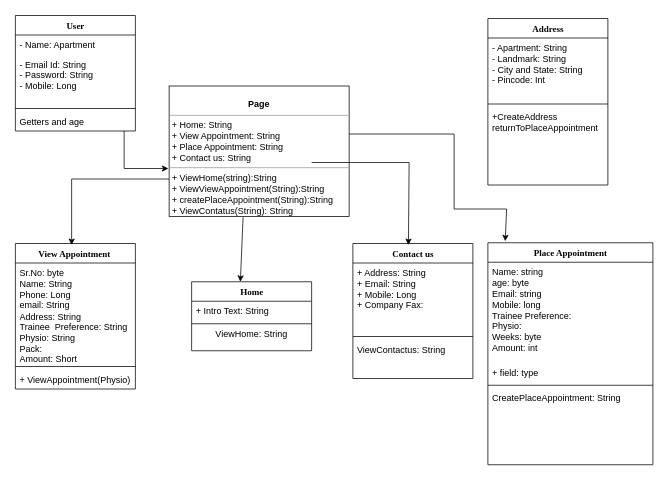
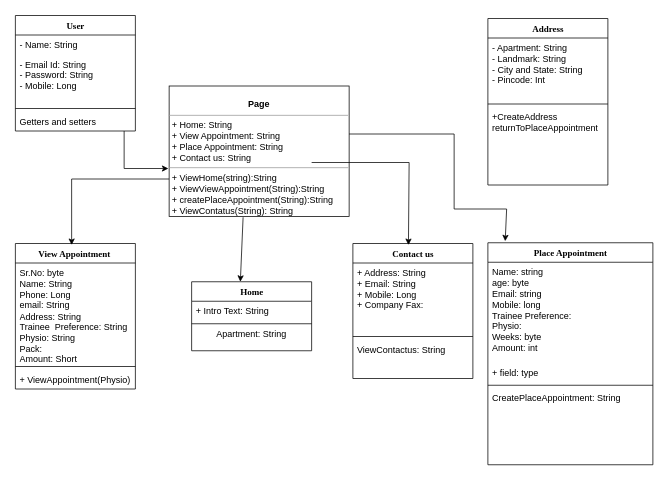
  <mxCell id="0" />
  <mxCell id="1" parent="0" />
  <mxCell id="2" value="View Appointment&amp;nbsp;" style="swimlane;html=1;fontStyle=1;align=center;verticalAlign=top;childLayout=stackLayout;horizontal=1;startSize=26;horizontalStack=0;resizeParent=1;resizeLast=0;collapsible=1;marginBottom=0;swimlaneFillColor=#ffffff;rounded=0;shadow=0;comic=0;labelBackgroundColor=none;strokeWidth=1;fillColor=none;fontFamily=Verdana;fontSize=12" parent="1" vertex="1"><mxGeometry x="20" y="324" width="160" height="194" as="geometry" /></mxCell>
  <mxCell id="3" value="Sr.No: byte&lt;br&gt;Name: String&lt;br&gt;Phone: Long&lt;br&gt;email: String&lt;br&gt;Address: String&lt;br&gt;Trainee&amp;nbsp; Preference: String&lt;br&gt;Physio: String&lt;br&gt;Pack:&lt;br&gt;Amount: Short" style="text;html=1;strokeColor=none;fillColor=none;align=left;verticalAlign=top;spacingLeft=4;spacingRight=4;whiteSpace=wrap;overflow=hidden;rotatable=0;points=[[0,0.5],[1,0.5]];portConstraint=eastwest;" parent="2" vertex="1"><mxGeometry y="26" width="160" height="134" as="geometry" /></mxCell>
  <mxCell id="4" value="" style="line;html=1;strokeWidth=1;fillColor=none;align=left;verticalAlign=middle;spacingTop=-1;spacingLeft=3;spacingRight=3;rotatable=0;labelPosition=right;points=[];portConstraint=eastwest;" parent="2" vertex="1"><mxGeometry y="160" width="160" height="8" as="geometry" /></mxCell>
  <mxCell id="5" value="+ ViewAppointment(Physio)" style="text;html=1;strokeColor=none;fillColor=none;align=left;verticalAlign=top;spacingLeft=4;spacingRight=4;whiteSpace=wrap;overflow=hidden;rotatable=0;points=[[0,0.5],[1,0.5]];portConstraint=eastwest;" parent="2" vertex="1"><mxGeometry y="168" width="160" height="26" as="geometry" /></mxCell>
  <mxCell id="6" value="User" style="swimlane;html=1;fontStyle=1;align=center;verticalAlign=top;childLayout=stackLayout;horizontal=1;startSize=26;horizontalStack=0;resizeParent=1;resizeLast=0;collapsible=1;marginBottom=0;swimlaneFillColor=#ffffff;rounded=0;shadow=0;comic=0;labelBackgroundColor=none;strokeWidth=1;fillColor=none;fontFamily=Verdana;fontSize=12" parent="1" vertex="1"><mxGeometry x="20" y="20" width="160" height="154" as="geometry" /></mxCell>
- <mxCell id="7" value="- Name: Apartment" style="text;html=1;strokeColor=none;fillColor=none;align=left;verticalAlign=top;spacingLeft=4;spacingRight=4;whiteSpace=wrap;overflow=hidden;rotatable=0;points=[[0,0.5],[1,0.5]];portConstraint=eastwest;" parent="6" vertex="1"><mxGeometry y="26" width="160" height="26" as="geometry" /></mxCell>
+ <mxCell id="7" value="- Name: String" style="text;html=1;strokeColor=none;fillColor=none;align=left;verticalAlign=top;spacingLeft=4;spacingRight=4;whiteSpace=wrap;overflow=hidden;rotatable=0;points=[[0,0.5],[1,0.5]];portConstraint=eastwest;" parent="6" vertex="1"><mxGeometry y="26" width="160" height="26" as="geometry" /></mxCell>
  <mxCell id="8" value="- Email Id: String&lt;br&gt;- Password: String&lt;br&gt;- Mobile: Long" style="text;html=1;strokeColor=none;fillColor=none;align=left;verticalAlign=top;spacingLeft=4;spacingRight=4;whiteSpace=wrap;overflow=hidden;rotatable=0;points=[[0,0.5],[1,0.5]];portConstraint=eastwest;" parent="6" vertex="1"><mxGeometry y="52" width="160" height="68" as="geometry" /></mxCell>
  <mxCell id="9" value="" style="line;html=1;strokeWidth=1;fillColor=none;align=left;verticalAlign=middle;spacingTop=-1;spacingLeft=3;spacingRight=3;rotatable=0;labelPosition=right;points=[];portConstraint=eastwest;" parent="6" vertex="1"><mxGeometry y="120" width="160" height="8" as="geometry" /></mxCell>
- <mxCell id="10" value="Getters and age" style="text;html=1;strokeColor=none;fillColor=none;align=left;verticalAlign=top;spacingLeft=4;spacingRight=4;whiteSpace=wrap;overflow=hidden;rotatable=0;points=[[0,0.5],[1,0.5]];portConstraint=eastwest;" parent="6" vertex="1"><mxGeometry y="128" width="160" height="26" as="geometry" /></mxCell>
+ <mxCell id="10" value="Getters and setters" style="text;html=1;strokeColor=none;fillColor=none;align=left;verticalAlign=top;spacingLeft=4;spacingRight=4;whiteSpace=wrap;overflow=hidden;rotatable=0;points=[[0,0.5],[1,0.5]];portConstraint=eastwest;" parent="6" vertex="1"><mxGeometry y="128" width="160" height="26" as="geometry" /></mxCell>
  <mxCell id="11" value="Address" style="swimlane;html=1;fontStyle=1;align=center;verticalAlign=top;childLayout=stackLayout;horizontal=1;startSize=26;horizontalStack=0;resizeParent=1;resizeLast=0;collapsible=1;marginBottom=0;swimlaneFillColor=#ffffff;rounded=0;shadow=0;comic=0;labelBackgroundColor=none;strokeWidth=1;fillColor=none;fontFamily=Verdana;fontSize=12" parent="1" vertex="1"><mxGeometry x="650" y="24" width="160" height="222" as="geometry" /></mxCell>
  <mxCell id="12" value="- Apartment: String&lt;br&gt;- Landmark: String&lt;br&gt;- City and State: String&lt;br&gt;- Pincode: Int" style="text;html=1;strokeColor=none;fillColor=none;align=left;verticalAlign=top;spacingLeft=4;spacingRight=4;whiteSpace=wrap;overflow=hidden;rotatable=0;points=[[0,0.5],[1,0.5]];portConstraint=eastwest;" parent="11" vertex="1"><mxGeometry y="26" width="160" height="84" as="geometry" /></mxCell>
  <mxCell id="13" value="" style="line;html=1;strokeWidth=1;fillColor=none;align=left;verticalAlign=middle;spacingTop=-1;spacingLeft=3;spacingRight=3;rotatable=0;labelPosition=right;points=[];portConstraint=eastwest;" parent="11" vertex="1"><mxGeometry y="110" width="160" height="8" as="geometry" /></mxCell>
  <mxCell id="14" value="+CreateAddress&lt;br&gt;returnToPlaceAppointment" style="text;html=1;strokeColor=none;fillColor=none;align=left;verticalAlign=top;spacingLeft=4;spacingRight=4;whiteSpace=wrap;overflow=hidden;rotatable=0;points=[[0,0.5],[1,0.5]];portConstraint=eastwest;" parent="11" vertex="1"><mxGeometry y="118" width="160" height="52" as="geometry" /></mxCell>
  <mxCell id="15" value="Home" style="swimlane;html=1;fontStyle=1;align=center;verticalAlign=top;childLayout=stackLayout;horizontal=1;startSize=26;horizontalStack=0;resizeParent=1;resizeLast=0;collapsible=1;marginBottom=0;swimlaneFillColor=#ffffff;rounded=0;shadow=0;comic=0;labelBackgroundColor=none;strokeWidth=1;fillColor=none;fontFamily=Verdana;fontSize=12" parent="1" vertex="1"><mxGeometry x="255" y="375" width="160" height="92" as="geometry" /></mxCell>
  <mxCell id="16" value="+ Intro Text: String" style="text;html=1;strokeColor=none;fillColor=none;align=left;verticalAlign=top;spacingLeft=4;spacingRight=4;whiteSpace=wrap;overflow=hidden;rotatable=0;points=[[0,0.5],[1,0.5]];portConstraint=eastwest;" parent="15" vertex="1"><mxGeometry y="26" width="160" height="26" as="geometry" /></mxCell>
  <mxCell id="17" value="" style="line;html=1;strokeWidth=1;fillColor=none;align=left;verticalAlign=middle;spacingTop=-1;spacingLeft=3;spacingRight=3;rotatable=0;labelPosition=right;points=[];portConstraint=eastwest;" parent="15" vertex="1"><mxGeometry y="52" width="160" height="8" as="geometry" /></mxCell>
- <mxCell id="18" value="ViewHome: String" style="text;html=1;strokeColor=none;fillColor=none;align=center;verticalAlign=middle;whiteSpace=wrap;rounded=0;" parent="15" vertex="1"><mxGeometry y="60" width="160" height="20" as="geometry" /></mxCell>
+ <mxCell id="18" value="Apartment: String" style="text;html=1;strokeColor=none;fillColor=none;align=center;verticalAlign=middle;whiteSpace=wrap;rounded=0;" parent="15" vertex="1"><mxGeometry y="60" width="160" height="20" as="geometry" /></mxCell>
  <mxCell id="19" value="Place Appointment" style="swimlane;html=1;fontStyle=1;align=center;verticalAlign=top;childLayout=stackLayout;horizontal=1;startSize=26;horizontalStack=0;resizeParent=1;resizeLast=0;collapsible=1;marginBottom=0;swimlaneFillColor=#ffffff;rounded=0;shadow=0;comic=0;labelBackgroundColor=none;strokeWidth=1;fillColor=none;fontFamily=Verdana;fontSize=12" parent="1" vertex="1"><mxGeometry x="650" y="323" width="220" height="296" as="geometry" /></mxCell>
  <mxCell id="20" value="Name: string&lt;br&gt;age: byte&lt;br&gt;Email: string&lt;br&gt;Mobile: long&lt;br&gt;Trainee Preference:&amp;nbsp;&lt;br&gt;Physio:&lt;br&gt;Weeks: byte&lt;br&gt;Amount: int" style="text;html=1;strokeColor=none;fillColor=none;align=left;verticalAlign=top;spacingLeft=4;spacingRight=4;whiteSpace=wrap;overflow=hidden;rotatable=0;points=[[0,0.5],[1,0.5]];portConstraint=eastwest;" parent="19" vertex="1"><mxGeometry y="26" width="220" height="134" as="geometry" /></mxCell>
  <mxCell id="21" value="+ field: type" style="text;html=1;strokeColor=none;fillColor=none;align=left;verticalAlign=top;spacingLeft=4;spacingRight=4;whiteSpace=wrap;overflow=hidden;rotatable=0;points=[[0,0.5],[1,0.5]];portConstraint=eastwest;" parent="19" vertex="1"><mxGeometry y="160" width="220" height="26" as="geometry" /></mxCell>
  <mxCell id="22" value="" style="line;html=1;strokeWidth=1;fillColor=none;align=left;verticalAlign=middle;spacingTop=-1;spacingLeft=3;spacingRight=3;rotatable=0;labelPosition=right;points=[];portConstraint=eastwest;" parent="19" vertex="1"><mxGeometry y="186" width="220" height="8" as="geometry" /></mxCell>
  <mxCell id="23" value="CreatePlaceAppointment: String" style="text;html=1;strokeColor=none;fillColor=none;align=left;verticalAlign=top;spacingLeft=4;spacingRight=4;whiteSpace=wrap;overflow=hidden;rotatable=0;points=[[0,0.5],[1,0.5]];portConstraint=eastwest;" parent="19" vertex="1"><mxGeometry y="194" width="220" height="26" as="geometry" /></mxCell>
  <mxCell id="24" value="Contact us" style="swimlane;html=1;fontStyle=1;align=center;verticalAlign=top;childLayout=stackLayout;horizontal=1;startSize=26;horizontalStack=0;resizeParent=1;resizeLast=0;collapsible=1;marginBottom=0;swimlaneFillColor=#ffffff;rounded=0;shadow=0;comic=0;labelBackgroundColor=none;strokeWidth=1;fillColor=none;fontFamily=Verdana;fontSize=12" parent="1" vertex="1"><mxGeometry x="470" y="324" width="160" height="180" as="geometry" /></mxCell>
  <mxCell id="25" value="+ Address: String&lt;br&gt;+ Email: String&lt;br&gt;+ Mobile: Long&lt;br&gt;+ Company Fax:" style="text;html=1;strokeColor=none;fillColor=none;align=left;verticalAlign=top;spacingLeft=4;spacingRight=4;whiteSpace=wrap;overflow=hidden;rotatable=0;points=[[0,0.5],[1,0.5]];portConstraint=eastwest;" parent="24" vertex="1"><mxGeometry y="26" width="160" height="94" as="geometry" /></mxCell>
  <mxCell id="26" value="" style="line;html=1;strokeWidth=1;fillColor=none;align=left;verticalAlign=middle;spacingTop=-1;spacingLeft=3;spacingRight=3;rotatable=0;labelPosition=right;points=[];portConstraint=eastwest;" parent="24" vertex="1"><mxGeometry y="120" width="160" height="8" as="geometry" /></mxCell>
  <mxCell id="27" value="ViewContactus: String" style="text;html=1;strokeColor=none;fillColor=none;align=left;verticalAlign=top;spacingLeft=4;spacingRight=4;whiteSpace=wrap;overflow=hidden;rotatable=0;points=[[0,0.5],[1,0.5]];portConstraint=eastwest;" parent="24" vertex="1"><mxGeometry y="128" width="160" height="26" as="geometry" /></mxCell>
  <mxCell id="28" value="&lt;p style=&quot;margin: 0px ; margin-top: 4px ; text-align: center&quot;&gt;&lt;br&gt;&lt;b&gt;Page&lt;/b&gt;&lt;/p&gt;&lt;hr size=&quot;1&quot;&gt;&lt;p style=&quot;margin: 0px ; margin-left: 4px&quot;&gt;+ Home: String&lt;br&gt;+ View Appointment: String&lt;/p&gt;&lt;p style=&quot;margin: 0px ; margin-left: 4px&quot;&gt;+ Place Appointment: String&lt;/p&gt;&lt;p style=&quot;margin: 0px ; margin-left: 4px&quot;&gt;+ Contact us: String&lt;/p&gt;&lt;hr size=&quot;1&quot;&gt;&lt;p style=&quot;margin: 0px ; margin-left: 4px&quot;&gt;+ ViewHome(string):String&lt;br&gt;+ ViewViewAppointment(String):String&lt;/p&gt;&lt;p style=&quot;margin: 0px ; margin-left: 4px&quot;&gt;+ createPlaceAppointment(String):String&lt;/p&gt;&lt;p style=&quot;margin: 0px ; margin-left: 4px&quot;&gt;+ ViewContatus(String): String&lt;/p&gt;" style="verticalAlign=top;align=left;overflow=fill;fontSize=12;fontFamily=Helvetica;html=1;rounded=0;shadow=0;comic=0;labelBackgroundColor=none;strokeWidth=1" parent="1" vertex="1"><mxGeometry x="225" y="114" width="240" height="174" as="geometry" /></mxCell>
  <mxCell id="29" value="" style="endArrow=none;html=1;" parent="1" edge="1"><mxGeometry width="50" height="50" relative="1" as="geometry"><mxPoint x="165" y="224" as="sourcePoint" /><mxPoint x="165" y="174" as="targetPoint" /></mxGeometry></mxCell>
  <mxCell id="30" value="" style="endArrow=classic;html=1;" parent="1" edge="1"><mxGeometry width="50" height="50" relative="1" as="geometry"><mxPoint x="165" y="224" as="sourcePoint" /><mxPoint x="224" y="224" as="targetPoint" /></mxGeometry></mxCell>
  <mxCell id="31" value="" style="endArrow=none;html=1;" parent="1" edge="1"><mxGeometry width="50" height="50" relative="1" as="geometry"><mxPoint x="95" y="238" as="sourcePoint" /><mxPoint x="225" y="238" as="targetPoint" /></mxGeometry></mxCell>
  <mxCell id="32" value="" style="endArrow=classic;html=1;entryX=0.469;entryY=0.01;entryDx=0;entryDy=0;entryPerimeter=0;" parent="1" target="2" edge="1"><mxGeometry width="50" height="50" relative="1" as="geometry"><mxPoint x="95" y="238" as="sourcePoint" /><mxPoint x="125" y="228" as="targetPoint" /></mxGeometry></mxCell>
  <mxCell id="33" value="" style="endArrow=classic;html=1;entryX=0.406;entryY=0;entryDx=0;entryDy=0;entryPerimeter=0;exitX=0.411;exitY=1.006;exitDx=0;exitDy=0;exitPerimeter=0;" parent="1" source="28" target="15" edge="1"><mxGeometry width="50" height="50" relative="1" as="geometry"><mxPoint x="305" y="278" as="sourcePoint" /><mxPoint x="355" y="258" as="targetPoint" /></mxGeometry></mxCell>
  <mxCell id="34" value="" style="endArrow=none;html=1;" parent="1" edge="1"><mxGeometry width="50" height="50" relative="1" as="geometry"><mxPoint x="415" y="216" as="sourcePoint" /><mxPoint x="545" y="216" as="targetPoint" /></mxGeometry></mxCell>
  <mxCell id="35" value="" style="endArrow=classic;html=1;entryX=0.463;entryY=0.011;entryDx=0;entryDy=0;entryPerimeter=0;" parent="1" target="24" edge="1"><mxGeometry width="50" height="50" relative="1" as="geometry"><mxPoint x="545" y="216" as="sourcePoint" /><mxPoint x="595" y="166" as="targetPoint" /></mxGeometry></mxCell>
  <mxCell id="36" value="" style="endArrow=none;html=1;" parent="1" edge="1"><mxGeometry width="50" height="50" relative="1" as="geometry"><mxPoint x="465" y="178" as="sourcePoint" /><mxPoint x="605" y="178" as="targetPoint" /></mxGeometry></mxCell>
  <mxCell id="37" value="" style="endArrow=none;html=1;" parent="1" edge="1"><mxGeometry width="50" height="50" relative="1" as="geometry"><mxPoint x="605" y="278" as="sourcePoint" /><mxPoint x="605" y="178" as="targetPoint" /></mxGeometry></mxCell>
  <mxCell id="38" value="" style="endArrow=none;html=1;" parent="1" edge="1"><mxGeometry width="50" height="50" relative="1" as="geometry"><mxPoint x="605" y="278" as="sourcePoint" /><mxPoint x="675" y="278" as="targetPoint" /></mxGeometry></mxCell>
  <mxCell id="39" value="" style="endArrow=classic;html=1;entryX=0.105;entryY=-0.007;entryDx=0;entryDy=0;entryPerimeter=0;" parent="1" target="19" edge="1"><mxGeometry width="50" height="50" relative="1" as="geometry"><mxPoint x="675" y="278" as="sourcePoint" /><mxPoint x="725" y="228" as="targetPoint" /></mxGeometry></mxCell>
